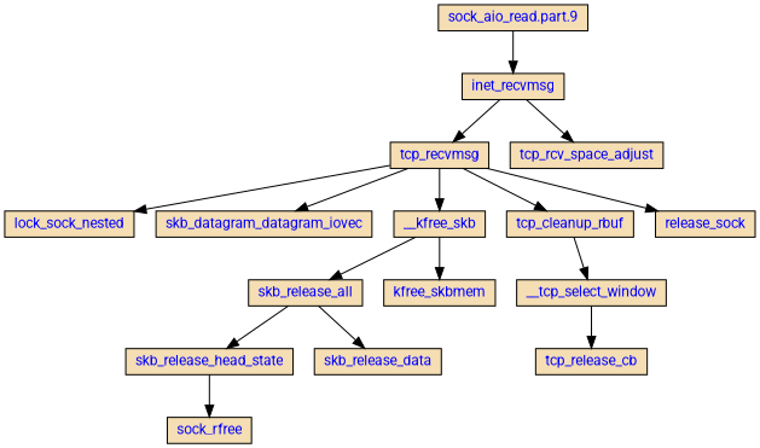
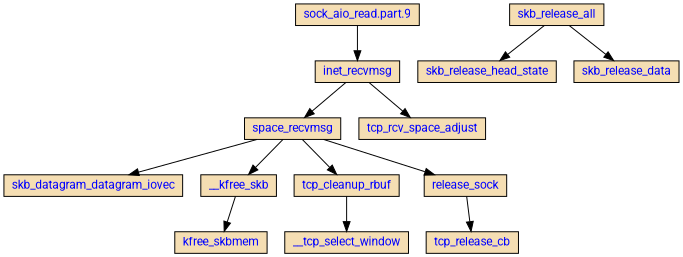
  digraph {
    fontname=Roboto
    rankdir=TB
    node [fillcolor=Wheat fontcolor=blue fontname=Roboto fontsize=12 ordering=out shape=box style=filled]
    edge [fontname=Roboto]
    "sock_aio_read.part.9" [height=.3]
    inet_recvmsg [height=.3]
-   tcp_recvmsg [height=.3]
+   tcp_recvmsg [height=.3 label=space_recvmsg]
    tcp_rcv_space_adjust [height=.3]
-   lock_sock_nested [height=.3]
    n6 [height=.3 label=skb_datagram_datagram_iovec]
    __kfree_skb [height=.3]
    tcp_cleanup_rbuf [height=.3]
    release_sock [height=.3]
    skb_release_all [height=.3]
    kfree_skbmem [height=.3]
    __tcp_select_window [height=.3]
    tcp_release_cb [height=.3]
    skb_release_head_state [height=.3]
    skb_release_data [height=.3]
-   sock_rfree [height=.3]
    "sock_aio_read.part.9" -> inet_recvmsg
    inet_recvmsg -> tcp_recvmsg
    inet_recvmsg -> tcp_rcv_space_adjust
-   tcp_recvmsg -> lock_sock_nested
    tcp_recvmsg -> n6
    tcp_recvmsg -> __kfree_skb
    tcp_recvmsg -> tcp_cleanup_rbuf
    tcp_recvmsg -> release_sock
-   __kfree_skb -> skb_release_all
    __kfree_skb -> kfree_skbmem
    tcp_cleanup_rbuf -> __tcp_select_window
-   __tcp_select_window -> tcp_release_cb
+   release_sock -> tcp_release_cb
    skb_release_all -> skb_release_head_state
    skb_release_all -> skb_release_data
-   skb_release_head_state -> sock_rfree
  }
